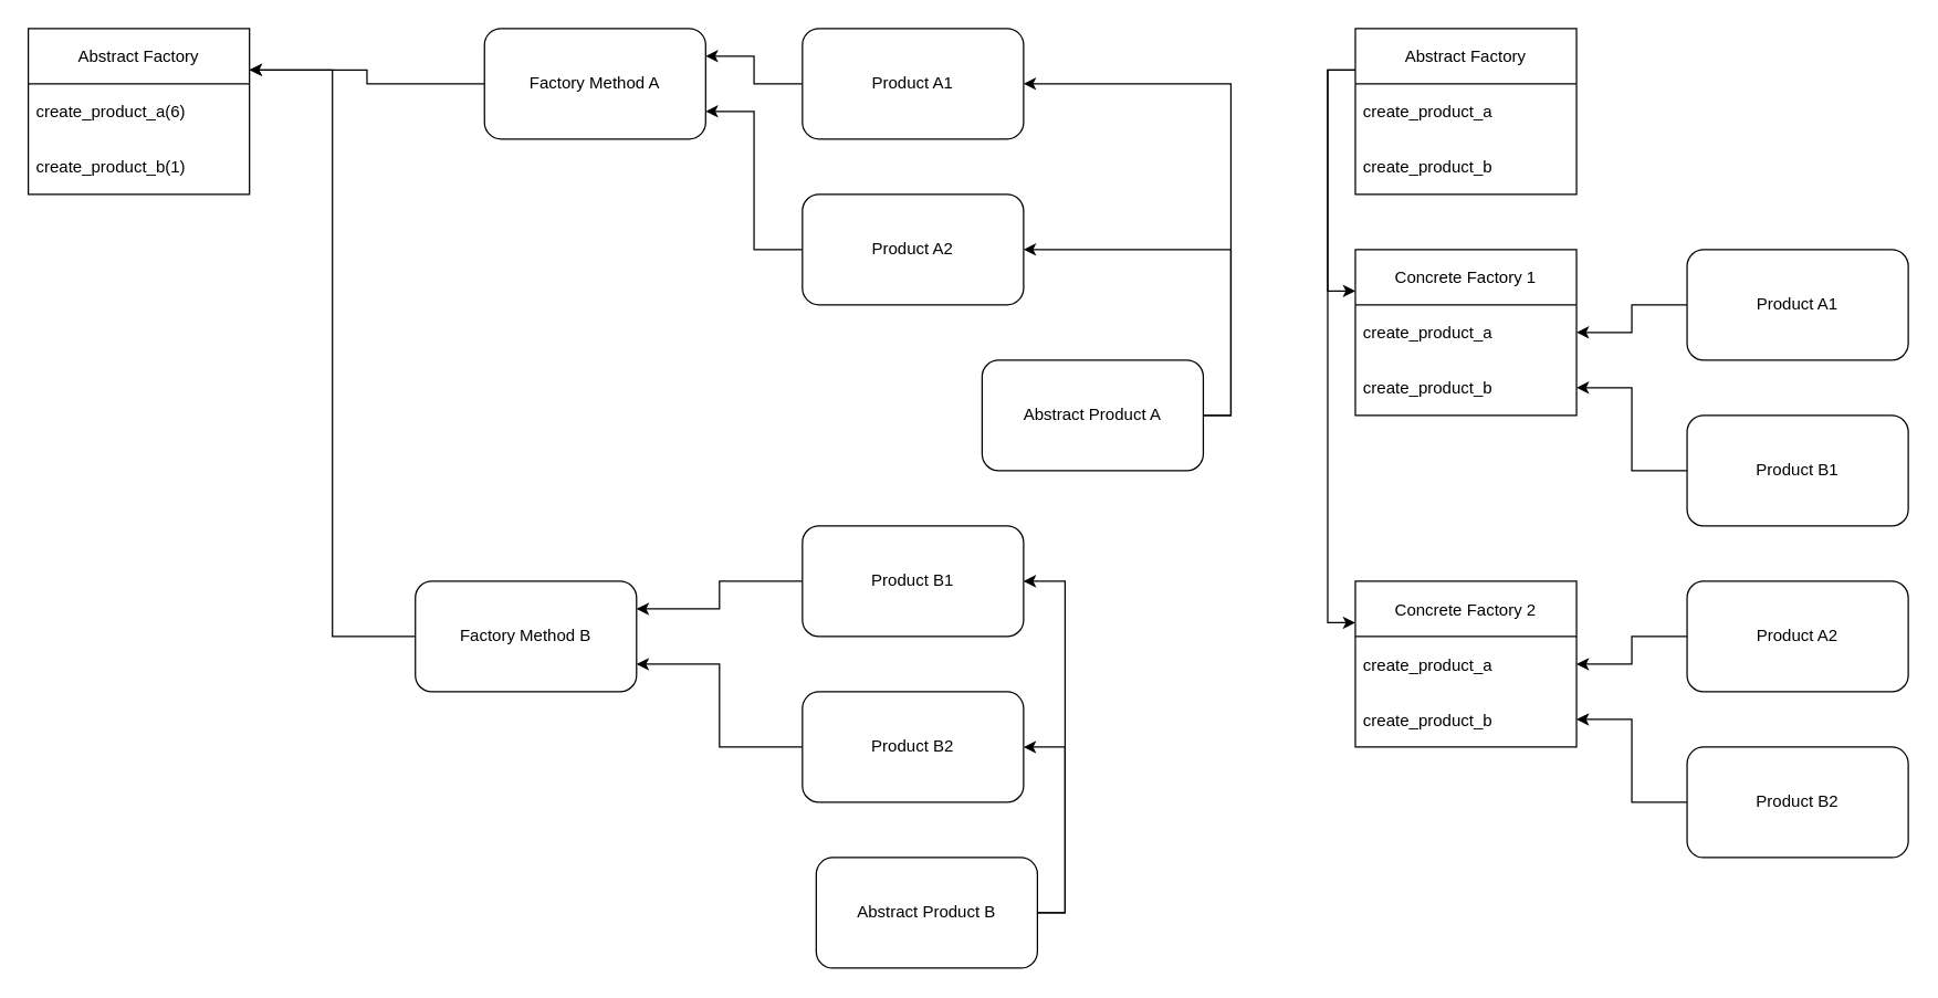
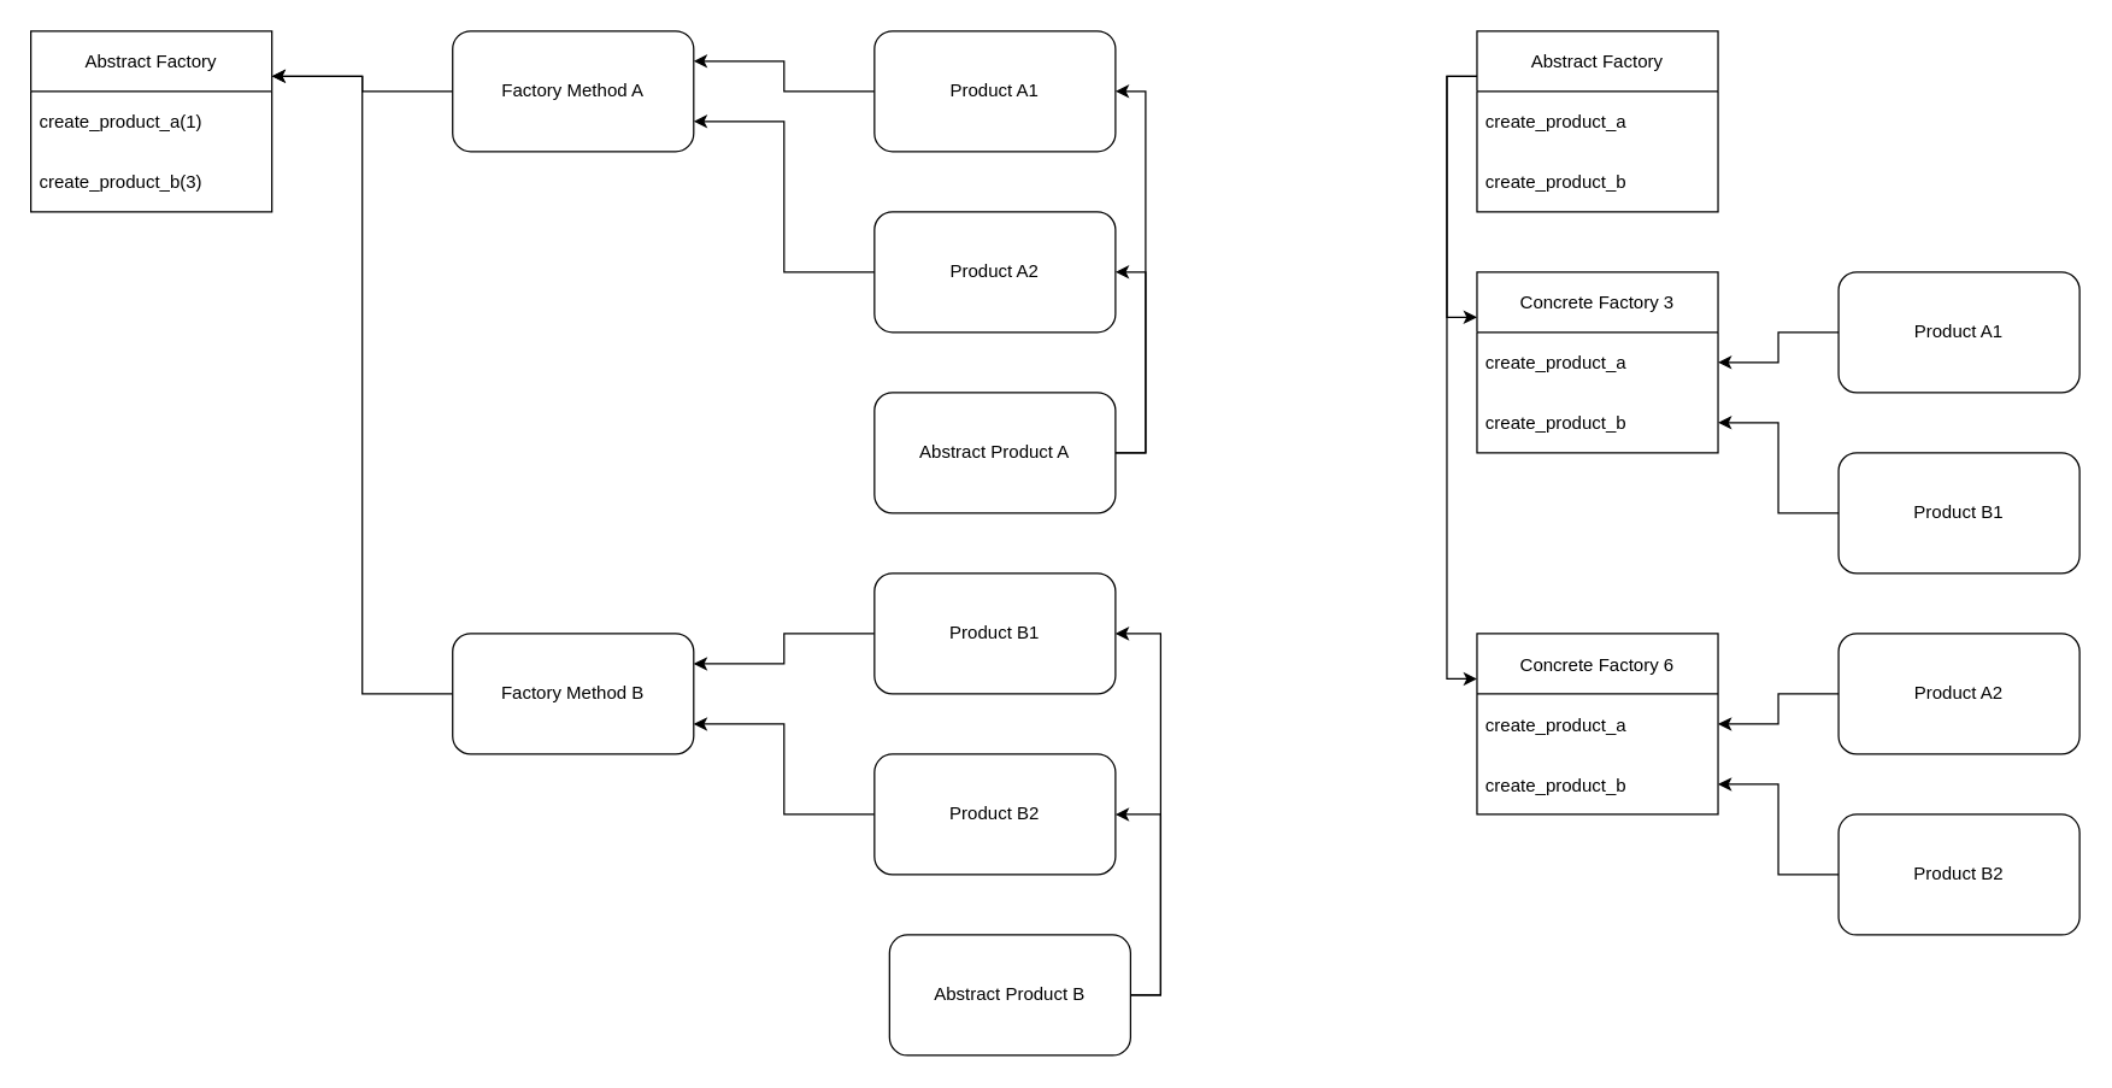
  <mxCell id="0" />
  <mxCell id="1" parent="0" />
  <mxCell id="2" style="edgeStyle=orthogonalEdgeStyle;rounded=0;orthogonalLoop=1;jettySize=auto;html=1;exitX=1;exitY=0.5;exitDx=0;exitDy=0;entryX=1;entryY=0.5;entryDx=0;entryDy=0;" edge="1" parent="1" source="4" target="6"><mxGeometry relative="1" as="geometry" /></mxCell>
  <mxCell id="3" style="edgeStyle=orthogonalEdgeStyle;rounded=0;orthogonalLoop=1;jettySize=auto;html=1;exitX=1;exitY=0.5;exitDx=0;exitDy=0;entryX=1;entryY=0.5;entryDx=0;entryDy=0;" edge="1" parent="1" source="4" target="8"><mxGeometry relative="1" as="geometry" /></mxCell>
- <mxCell id="4" value="Abstract Product A" style="rounded=1;whiteSpace=wrap;html=1;" vertex="1" parent="1"><mxGeometry x="710" y="260" width="160" height="80" as="geometry" /></mxCell>
+ <mxCell id="4" value="Abstract Product A" style="rounded=1;whiteSpace=wrap;html=1;" vertex="1" parent="1"><mxGeometry x="580" y="260" width="160" height="80" as="geometry" /></mxCell>
  <mxCell id="5" style="edgeStyle=orthogonalEdgeStyle;rounded=0;orthogonalLoop=1;jettySize=auto;html=1;exitX=0;exitY=0.5;exitDx=0;exitDy=0;entryX=1;entryY=0.75;entryDx=0;entryDy=0;" edge="1" parent="1" source="6" target="17"><mxGeometry relative="1" as="geometry"><mxPoint x="530" y="-10" as="targetPoint" /></mxGeometry></mxCell>
  <mxCell id="6" value="Product A2" style="rounded=1;whiteSpace=wrap;html=1;" vertex="1" parent="1"><mxGeometry x="580" y="140" width="160" height="80" as="geometry" /></mxCell>
  <mxCell id="7" style="edgeStyle=orthogonalEdgeStyle;rounded=0;orthogonalLoop=1;jettySize=auto;html=1;exitX=0;exitY=0.5;exitDx=0;exitDy=0;entryX=1;entryY=0.25;entryDx=0;entryDy=0;" edge="1" parent="1" source="8" target="17"><mxGeometry relative="1" as="geometry" /></mxCell>
  <mxCell id="8" value="Product A1" style="rounded=1;whiteSpace=wrap;html=1;" vertex="1" parent="1"><mxGeometry x="580" y="20" width="160" height="80" as="geometry" /></mxCell>
  <mxCell id="9" style="edgeStyle=orthogonalEdgeStyle;rounded=0;orthogonalLoop=1;jettySize=auto;html=1;exitX=1;exitY=0.5;exitDx=0;exitDy=0;entryX=1;entryY=0.5;entryDx=0;entryDy=0;" edge="1" parent="1" source="11" target="13"><mxGeometry relative="1" as="geometry" /></mxCell>
  <mxCell id="10" style="edgeStyle=orthogonalEdgeStyle;rounded=0;orthogonalLoop=1;jettySize=auto;html=1;exitX=1;exitY=0.5;exitDx=0;exitDy=0;entryX=1;entryY=0.5;entryDx=0;entryDy=0;" edge="1" parent="1" source="11" target="15"><mxGeometry relative="1" as="geometry" /></mxCell>
  <mxCell id="11" value="Abstract Product B" style="rounded=1;whiteSpace=wrap;html=1;" vertex="1" parent="1"><mxGeometry x="590" y="620" width="160" height="80" as="geometry" /></mxCell>
  <mxCell id="12" style="edgeStyle=orthogonalEdgeStyle;rounded=0;orthogonalLoop=1;jettySize=auto;html=1;exitX=0;exitY=0.5;exitDx=0;exitDy=0;entryX=1;entryY=0.75;entryDx=0;entryDy=0;" edge="1" parent="1" source="13" target="19"><mxGeometry relative="1" as="geometry" /></mxCell>
  <mxCell id="13" value="Product B2" style="rounded=1;whiteSpace=wrap;html=1;" vertex="1" parent="1"><mxGeometry x="580" y="500" width="160" height="80" as="geometry" /></mxCell>
  <mxCell id="14" style="edgeStyle=orthogonalEdgeStyle;rounded=0;orthogonalLoop=1;jettySize=auto;html=1;exitX=0;exitY=0.5;exitDx=0;exitDy=0;entryX=1;entryY=0.25;entryDx=0;entryDy=0;" edge="1" parent="1" source="15" target="19"><mxGeometry relative="1" as="geometry" /></mxCell>
  <mxCell id="15" value="Product B1" style="rounded=1;whiteSpace=wrap;html=1;" vertex="1" parent="1"><mxGeometry x="580" y="380" width="160" height="80" as="geometry" /></mxCell>
  <mxCell id="16" style="edgeStyle=orthogonalEdgeStyle;rounded=0;orthogonalLoop=1;jettySize=auto;html=1;exitX=0;exitY=0.5;exitDx=0;exitDy=0;entryX=1;entryY=0.25;entryDx=0;entryDy=0;" edge="1" parent="1" source="17" target="20"><mxGeometry relative="1" as="geometry"><mxPoint y="240" as="targetPoint" x="220" /></mxGeometry></mxCell>
- <mxCell id="17" value="Factory Method A" style="rounded=1;whiteSpace=wrap;html=1;" vertex="1" parent="1"><mxGeometry x="350" y="20" width="160" height="80" as="geometry" /></mxCell>
+ <mxCell id="17" value="Factory Method A" style="rounded=1;whiteSpace=wrap;html=1;" vertex="1" parent="1"><mxGeometry x="300" y="20" width="160" height="80" as="geometry" /></mxCell>
  <mxCell id="18" style="edgeStyle=orthogonalEdgeStyle;rounded=0;orthogonalLoop=1;jettySize=auto;html=1;exitX=0;exitY=0.5;exitDx=0;exitDy=0;entryX=1;entryY=0.25;entryDx=0;entryDy=0;" edge="1" parent="1" source="19" target="20"><mxGeometry relative="1" as="geometry"><mxPoint y="280" as="targetPoint" x="220" /></mxGeometry></mxCell>
  <mxCell id="19" value="Factory Method B" style="rounded=1;whiteSpace=wrap;html=1;" vertex="1" parent="1"><mxGeometry x="300" y="420" width="160" height="80" as="geometry" /></mxCell>
  <mxCell id="20" value="Abstract Factory" style="swimlane;fontStyle=0;childLayout=stackLayout;horizontal=1;startSize=40;horizontalStack=0;resizeParent=1;resizeParentMax=0;resizeLast=0;collapsible=1;marginBottom=0;" vertex="1" parent="1"><mxGeometry x="20" y="20" width="160" height="120" as="geometry" /></mxCell>
- <mxCell id="21" value="create_product_a(6)" style="text;strokeColor=none;fillColor=none;align=left;verticalAlign=middle;spacingLeft=4;spacingRight=4;overflow=hidden;points=[[0,0.5],[1,0.5]];portConstraint=eastwest;rotatable=0;" vertex="1" parent="20"><mxGeometry y="40" width="160" height="40" as="geometry" /></mxCell>
- <mxCell id="22" value="create_product_b(1)" style="text;strokeColor=none;fillColor=none;align=left;verticalAlign=middle;spacingLeft=4;spacingRight=4;overflow=hidden;points=[[0,0.5],[1,0.5]];portConstraint=eastwest;rotatable=0;" vertex="1" parent="20"><mxGeometry y="80" width="160" height="40" as="geometry" /></mxCell>
+ <mxCell id="21" value="create_product_a(1)" style="text;strokeColor=none;fillColor=none;align=left;verticalAlign=middle;spacingLeft=4;spacingRight=4;overflow=hidden;points=[[0,0.5],[1,0.5]];portConstraint=eastwest;rotatable=0;" vertex="1" parent="20"><mxGeometry y="40" width="160" height="40" as="geometry" /></mxCell>
+ <mxCell id="22" value="create_product_b(3)" style="text;strokeColor=none;fillColor=none;align=left;verticalAlign=middle;spacingLeft=4;spacingRight=4;overflow=hidden;points=[[0,0.5],[1,0.5]];portConstraint=eastwest;rotatable=0;" vertex="1" parent="20"><mxGeometry y="80" width="160" height="40" as="geometry" /></mxCell>
  <mxCell id="23" style="edgeStyle=orthogonalEdgeStyle;rounded=0;orthogonalLoop=1;jettySize=auto;html=1;exitX=0;exitY=0.5;exitDx=0;exitDy=0;entryX=1;entryY=0.5;entryDx=0;entryDy=0;" edge="1" parent="1" source="24" target="35"><mxGeometry relative="1" as="geometry" /></mxCell>
  <mxCell id="24" value="Product A2" style="rounded=1;whiteSpace=wrap;html=1;" vertex="1" parent="1"><mxGeometry x="1220" y="420" width="160" height="80" as="geometry" /></mxCell>
  <mxCell id="25" style="edgeStyle=orthogonalEdgeStyle;rounded=0;orthogonalLoop=1;jettySize=auto;html=1;exitX=0;exitY=0.5;exitDx=0;exitDy=0;entryX=1;entryY=0.5;entryDx=0;entryDy=0;" edge="1" parent="1" source="26" target="32"><mxGeometry relative="1" as="geometry" /></mxCell>
  <mxCell id="26" value="Product A1" style="rounded=1;whiteSpace=wrap;html=1;" vertex="1" parent="1"><mxGeometry x="1220" y="180" width="160" height="80" as="geometry" /></mxCell>
  <mxCell id="27" style="edgeStyle=orthogonalEdgeStyle;rounded=0;orthogonalLoop=1;jettySize=auto;html=1;exitX=0;exitY=0.5;exitDx=0;exitDy=0;entryX=1;entryY=0.5;entryDx=0;entryDy=0;" edge="1" parent="1" source="28" target="36"><mxGeometry relative="1" as="geometry" /></mxCell>
  <mxCell id="28" value="Product B2" style="rounded=1;whiteSpace=wrap;html=1;" vertex="1" parent="1"><mxGeometry x="1220" y="540" width="160" height="80" as="geometry" /></mxCell>
  <mxCell id="29" style="edgeStyle=orthogonalEdgeStyle;rounded=0;orthogonalLoop=1;jettySize=auto;html=1;exitX=0;exitY=0.5;exitDx=0;exitDy=0;entryX=1;entryY=0.5;entryDx=0;entryDy=0;" edge="1" parent="1" source="30" target="33"><mxGeometry relative="1" as="geometry" /></mxCell>
  <mxCell id="30" value="Product B1" style="rounded=1;whiteSpace=wrap;html=1;" vertex="1" parent="1"><mxGeometry x="1220" y="300" width="160" height="80" as="geometry" /></mxCell>
- <mxCell id="31" value="Concrete Factory 1" style="swimlane;fontStyle=0;childLayout=stackLayout;horizontal=1;startSize=40;horizontalStack=0;resizeParent=1;resizeParentMax=0;resizeLast=0;collapsible=1;marginBottom=0;" vertex="1" parent="1"><mxGeometry x="980" y="180" width="160" height="120" as="geometry" /></mxCell>
+ <mxCell id="31" value="Concrete Factory 3" style="swimlane;fontStyle=0;childLayout=stackLayout;horizontal=1;startSize=40;horizontalStack=0;resizeParent=1;resizeParentMax=0;resizeLast=0;collapsible=1;marginBottom=0;" vertex="1" parent="1"><mxGeometry x="980" y="180" width="160" height="120" as="geometry" /></mxCell>
  <mxCell id="32" value="create_product_a" style="text;strokeColor=none;fillColor=none;align=left;verticalAlign=middle;spacingLeft=4;spacingRight=4;overflow=hidden;points=[[0,0.5],[1,0.5]];portConstraint=eastwest;rotatable=0;" vertex="1" parent="31"><mxGeometry y="40" width="160" height="40" as="geometry" /></mxCell>
  <mxCell id="33" value="create_product_b" style="text;strokeColor=none;fillColor=none;align=left;verticalAlign=middle;spacingLeft=4;spacingRight=4;overflow=hidden;points=[[0,0.5],[1,0.5]];portConstraint=eastwest;rotatable=0;" vertex="1" parent="31"><mxGeometry y="80" width="160" height="40" as="geometry" /></mxCell>
- <mxCell id="34" value="Concrete Factory 2" style="swimlane;fontStyle=0;childLayout=stackLayout;horizontal=1;startSize=40;horizontalStack=0;resizeParent=1;resizeParentMax=0;resizeLast=0;collapsible=1;marginBottom=0;" vertex="1" parent="1"><mxGeometry x="980" y="420" width="160" height="120" as="geometry" /></mxCell>
+ <mxCell id="34" value="Concrete Factory 6" style="swimlane;fontStyle=0;childLayout=stackLayout;horizontal=1;startSize=40;horizontalStack=0;resizeParent=1;resizeParentMax=0;resizeLast=0;collapsible=1;marginBottom=0;" vertex="1" parent="1"><mxGeometry x="980" y="420" width="160" height="120" as="geometry" /></mxCell>
  <mxCell id="35" value="create_product_a" style="text;strokeColor=none;fillColor=none;align=left;verticalAlign=middle;spacingLeft=4;spacingRight=4;overflow=hidden;points=[[0,0.5],[1,0.5]];portConstraint=eastwest;rotatable=0;" vertex="1" parent="34"><mxGeometry y="40" width="160" height="40" as="geometry" /></mxCell>
  <mxCell id="36" value="create_product_b" style="text;strokeColor=none;fillColor=none;align=left;verticalAlign=middle;spacingLeft=4;spacingRight=4;overflow=hidden;points=[[0,0.5],[1,0.5]];portConstraint=eastwest;rotatable=0;" vertex="1" parent="34"><mxGeometry y="80" width="160" height="40" as="geometry" /></mxCell>
  <mxCell id="37" style="edgeStyle=orthogonalEdgeStyle;rounded=0;orthogonalLoop=1;jettySize=auto;html=1;exitX=0;exitY=0.25;exitDx=0;exitDy=0;entryX=0;entryY=0.25;entryDx=0;entryDy=0;" edge="1" parent="1" source="39" target="31"><mxGeometry relative="1" as="geometry" /></mxCell>
  <mxCell id="38" style="edgeStyle=orthogonalEdgeStyle;rounded=0;orthogonalLoop=1;jettySize=auto;html=1;exitX=0;exitY=0.25;exitDx=0;exitDy=0;entryX=0;entryY=0.25;entryDx=0;entryDy=0;" edge="1" parent="1" source="39" target="34"><mxGeometry relative="1" as="geometry" /></mxCell>
  <mxCell id="39" value="Abstract Factory" style="swimlane;fontStyle=0;childLayout=stackLayout;horizontal=1;startSize=40;horizontalStack=0;resizeParent=1;resizeParentMax=0;resizeLast=0;collapsible=1;marginBottom=0;" vertex="1" parent="1"><mxGeometry x="980" y="20" width="160" height="120" as="geometry" /></mxCell>
  <mxCell id="40" value="create_product_a" style="text;strokeColor=none;fillColor=none;align=left;verticalAlign=middle;spacingLeft=4;spacingRight=4;overflow=hidden;points=[[0,0.5],[1,0.5]];portConstraint=eastwest;rotatable=0;" vertex="1" parent="39"><mxGeometry y="40" width="160" height="40" as="geometry" /></mxCell>
  <mxCell id="41" value="create_product_b" style="text;strokeColor=none;fillColor=none;align=left;verticalAlign=middle;spacingLeft=4;spacingRight=4;overflow=hidden;points=[[0,0.5],[1,0.5]];portConstraint=eastwest;rotatable=0;" vertex="1" parent="39"><mxGeometry y="80" width="160" height="40" as="geometry" /></mxCell>
